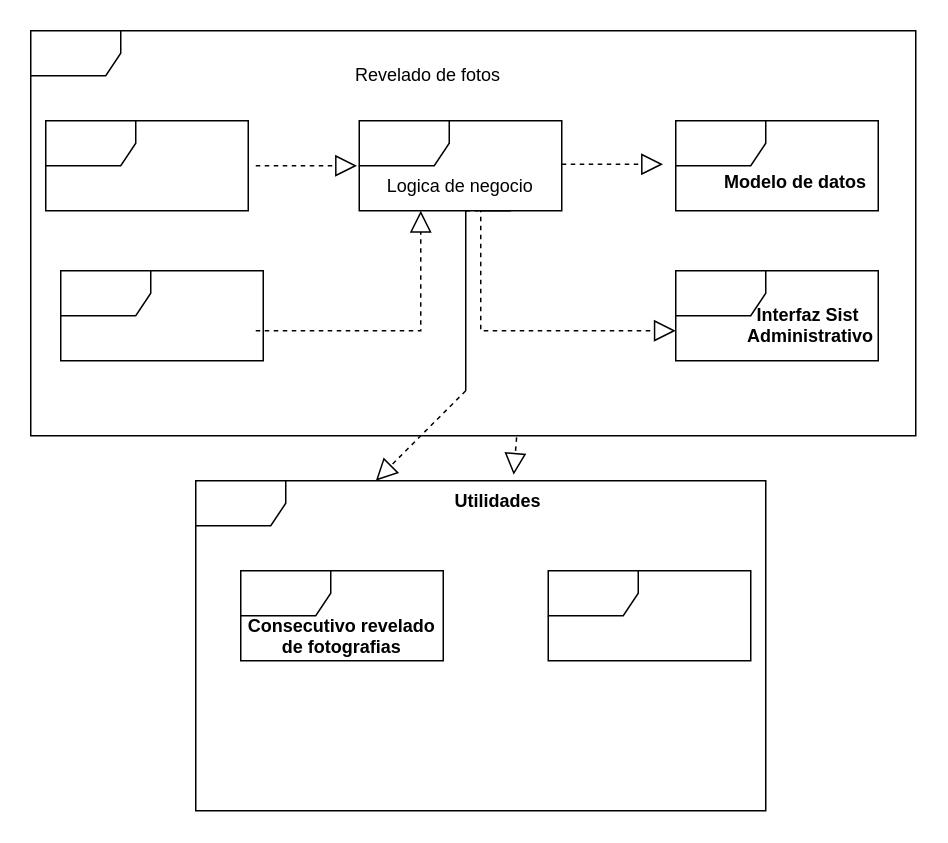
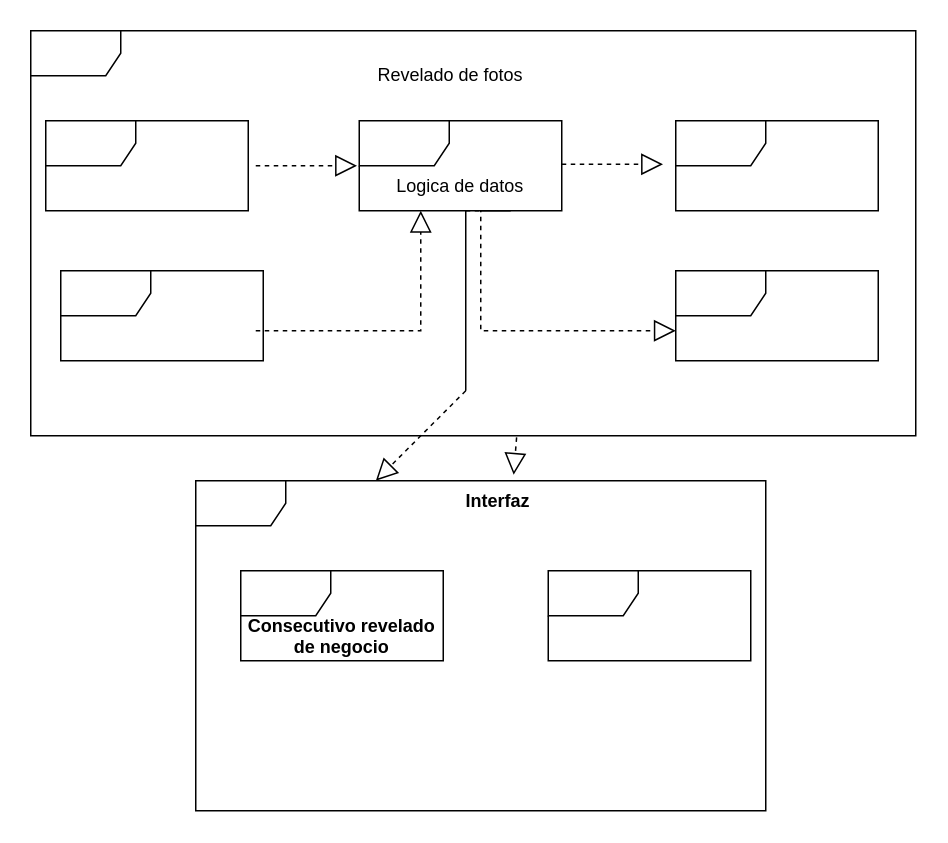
  <mxCell id="0" />
  <mxCell id="1" parent="0" />
  <mxCell id="2" value="" style="shape=umlFrame;whiteSpace=wrap;html=1;" vertex="1" parent="1"><mxGeometry x="20" y="20" width="590" height="270" as="geometry" /></mxCell>
  <mxCell id="3" value="" style="shape=umlFrame;whiteSpace=wrap;html=1;" vertex="1" parent="1"><mxGeometry x="30" y="80" width="135" height="60" as="geometry" /></mxCell>
  <mxCell id="4" value="" style="shape=umlFrame;whiteSpace=wrap;html=1;" vertex="1" parent="1"><mxGeometry x="239" y="80" width="135" height="60" as="geometry" /></mxCell>
  <mxCell id="5" value="" style="shape=umlFrame;whiteSpace=wrap;html=1;" vertex="1" parent="1"><mxGeometry x="450" y="80" width="135" height="60" as="geometry" /></mxCell>
  <mxCell id="6" value="" style="shape=umlFrame;whiteSpace=wrap;html=1;" vertex="1" parent="1"><mxGeometry x="40" y="180" width="135" height="60" as="geometry" /></mxCell>
  <mxCell id="7" value="" style="shape=umlFrame;whiteSpace=wrap;html=1;" vertex="1" parent="1"><mxGeometry x="450" y="180" width="135" height="60" as="geometry" /></mxCell>
  <mxCell id="8" value="" style="endArrow=block;dashed=1;endFill=0;endSize=12;html=1;rounded=0;" edge="1" parent="1"><mxGeometry width="160" relative="1" as="geometry"><mxPoint x="170" y="110" as="sourcePoint" /><mxPoint x="237.5" y="110" as="targetPoint" /><Array as="points"><mxPoint x="237.5" y="110" /></Array></mxGeometry></mxCell>
  <mxCell id="9" value="" style="endArrow=block;dashed=1;endFill=0;endSize=12;html=1;rounded=0;" edge="1" parent="1"><mxGeometry width="160" relative="1" as="geometry"><mxPoint x="374" y="109" as="sourcePoint" /><mxPoint x="441.5" y="109" as="targetPoint" /><Array as="points"><mxPoint x="441.5" y="109" /></Array></mxGeometry></mxCell>
  <mxCell id="10" value="" style="endArrow=block;dashed=1;endFill=0;endSize=12;html=1;rounded=0;" edge="1" parent="1"><mxGeometry width="160" relative="1" as="geometry"><mxPoint x="170" y="220" as="sourcePoint" /><mxPoint x="280" y="140" as="targetPoint" /><Array as="points"><mxPoint x="170" y="220" /><mxPoint x="280" y="220" /></Array></mxGeometry></mxCell>
  <mxCell id="11" value="" style="endArrow=block;dashed=1;endFill=0;endSize=12;html=1;rounded=0;" edge="1" parent="1"><mxGeometry width="160" relative="1" as="geometry"><mxPoint x="310" y="140" as="sourcePoint" /><mxPoint x="450" y="220" as="targetPoint" /><Array as="points"><mxPoint x="340" y="140" /><mxPoint x="320" y="140" /><mxPoint x="320" y="220" /></Array></mxGeometry></mxCell>
  <mxCell id="12" value="" style="endArrow=block;dashed=1;endFill=0;endSize=12;html=1;rounded=0;entryX=0.316;entryY=0;entryDx=0;entryDy=0;entryPerimeter=0;" edge="1" parent="1"><mxGeometry width="160" relative="1" as="geometry"><mxPoint x="310" y="260" as="sourcePoint" /><mxPoint x="250.08" y="320" as="targetPoint" /><Array as="points"><mxPoint x="310" y="140" /><mxPoint x="310" y="260" /></Array></mxGeometry></mxCell>
  <mxCell id="13" value="" style="endArrow=block;dashed=1;endFill=0;endSize=12;html=1;rounded=0;exitX=0.549;exitY=1.004;exitDx=0;exitDy=0;exitPerimeter=0;entryX=0.571;entryY=-0.154;entryDx=0;entryDy=0;entryPerimeter=0;" edge="1" parent="1"><mxGeometry width="160" relative="1" as="geometry"><mxPoint x="343.91" y="291.08" as="sourcePoint" /><mxPoint x="341.938" y="315.996" as="targetPoint" /></mxGeometry></mxCell>
  <mxCell id="14" value="" style="shape=umlFrame;whiteSpace=wrap;html=1;" vertex="1" parent="1"><mxGeometry x="130" y="320" width="380" height="220" as="geometry" /></mxCell>
- <mxCell id="15" value="Utilidades" style="text;align=center;fontStyle=1;verticalAlign=middle;spacingLeft=3;spacingRight=3;strokeColor=none;rotatable=0;points=[[0,0.5],[1,0.5]];portConstraint=eastwest;" vertex="1" parent="1"><mxGeometry x="260" y="320" width="143.5" height="26" as="geometry" /></mxCell>
+ <mxCell id="15" value="Interfaz" style="text;align=center;fontStyle=1;verticalAlign=middle;spacingLeft=3;spacingRight=3;strokeColor=none;rotatable=0;points=[[0,0.5],[1,0.5]];portConstraint=eastwest;" vertex="1" parent="1"><mxGeometry x="260" y="320" width="143.5" height="26" as="geometry" /></mxCell>
  <mxCell id="16" value="" style="shape=umlFrame;whiteSpace=wrap;html=1;" vertex="1" parent="1"><mxGeometry x="160" y="380" width="135" height="60" as="geometry" /></mxCell>
- <mxCell id="17" value="Consecutivo revelado&#10;de fotografias&#10;" style="text;align=center;fontStyle=1;verticalAlign=middle;spacingLeft=3;spacingRight=3;strokeColor=none;rotatable=0;points=[[0,0.5],[1,0.5]];portConstraint=eastwest;" vertex="1" parent="1"><mxGeometry x="187.5" y="417" width="80" height="26" as="geometry" /></mxCell>
+ <mxCell id="17" value="Consecutivo revelado&#10;de negocio&#10;" style="text;align=center;fontStyle=1;verticalAlign=middle;spacingLeft=3;spacingRight=3;strokeColor=none;rotatable=0;points=[[0,0.5],[1,0.5]];portConstraint=eastwest;" vertex="1" parent="1"><mxGeometry x="187.5" y="417" width="80" height="26" as="geometry" /></mxCell>
  <mxCell id="18" value="" style="shape=umlFrame;whiteSpace=wrap;html=1;" vertex="1" parent="1"><mxGeometry x="365" y="380" width="135" height="60" as="geometry" /></mxCell>
- <mxCell id="19" value="Revelado de fotos" style="text;html=1;strokeColor=none;fillColor=none;align=center;verticalAlign=middle;whiteSpace=wrap;rounded=0;" vertex="1" parent="1"><mxGeometry x="200" y="35" width="170" height="30" as="geometry" /></mxCell>
- <mxCell id="20" value="Logica de negocio" style="text;align=center;fontStyle=0;verticalAlign=middle;spacingLeft=3;spacingRight=3;strokeColor=none;rotatable=0;points=[[0,0.5],[1,0.5]];portConstraint=eastwest;" vertex="1" parent="1"><mxGeometry x="266.5" y="110" width="80" height="26" as="geometry" /></mxCell>
- <mxCell id="21" value="Modelo de datos&#10;" style="text;align=center;fontStyle=1;verticalAlign=middle;spacingLeft=3;spacingRight=3;strokeColor=none;rotatable=0;points=[[0,0.5],[1,0.5]];portConstraint=eastwest;" vertex="1" parent="1"><mxGeometry x="490" y="114" width="80" height="26" as="geometry" /></mxCell>
- <mxCell id="22" value="Interfaz Sist &#10;Administrativo&#10;" style="text;align=center;fontStyle=1;verticalAlign=middle;spacingLeft=3;spacingRight=3;strokeColor=none;rotatable=0;points=[[0,0.5],[1,0.5]];portConstraint=eastwest;" vertex="1" parent="1"><mxGeometry x="500" y="210" width="80" height="26" as="geometry" /></mxCell>
+ <mxCell id="19" value="Revelado de fotos" style="text;html=1;strokeColor=none;fillColor=none;align=center;verticalAlign=middle;whiteSpace=wrap;rounded=0;" vertex="1" parent="1"><mxGeometry x="215" y="35" width="170" height="30" as="geometry" /></mxCell>
+ <mxCell id="20" value="Logica de datos" style="text;align=center;fontStyle=0;verticalAlign=middle;spacingLeft=3;spacingRight=3;strokeColor=none;rotatable=0;points=[[0,0.5],[1,0.5]];portConstraint=eastwest;" vertex="1" parent="1"><mxGeometry x="266.5" y="110" width="80" height="26" as="geometry" /></mxCell>
